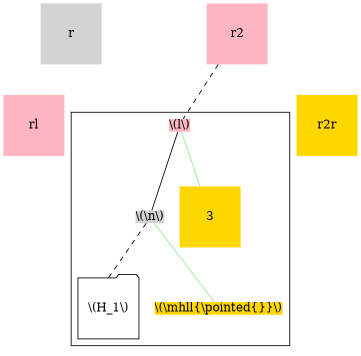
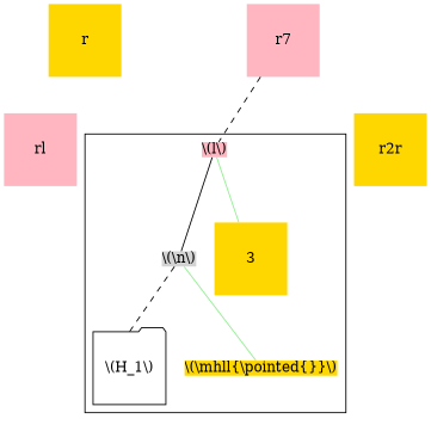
  graph {
    splines=false
    node [fillcolor=lightpink shape=none style=filled]
    n1 [height=1 label="\\(l\\)" shape=plain width=1]
    n2 [fillcolor=lightgrey height=1 label="\\(\\n\\)" shape=plain width=1]
    3 [fillcolor=gold height=1 width=1]
    n4 [fillcolor=white height=1 label="\\(H_1\\)" shape=folder width=1]
    n5 [fillcolor=gold height=1 label="\\(\\mhll{\\pointed{}}\\)" shape=plain width=1]
-   r [fillcolor=lightgrey height=1 width=1]
+   r [fillcolor=gold height=1 width=1]
    rl [height=1 width=1]
-   r2 [height=1 width=1]
+   r2 [height=1 width=1 label=r7]
    r2r [fillcolor=gold height=1 width=1]
    subgraph cluster_1 {
      n1
      n2
      3
      n4
      n5
    }
    n1 -- n2
    n1 -- 3 [color=lightgreen]
    n2 -- n4 [headport=n style=dashed]
    n2 -- n5 [color=lightgreen]
    r -- n1 [style=invis]
    r -- rl [style=invis]
    r2 -- n1 [style=dashed]
    r2 -- r2r [style=invis]
  }
